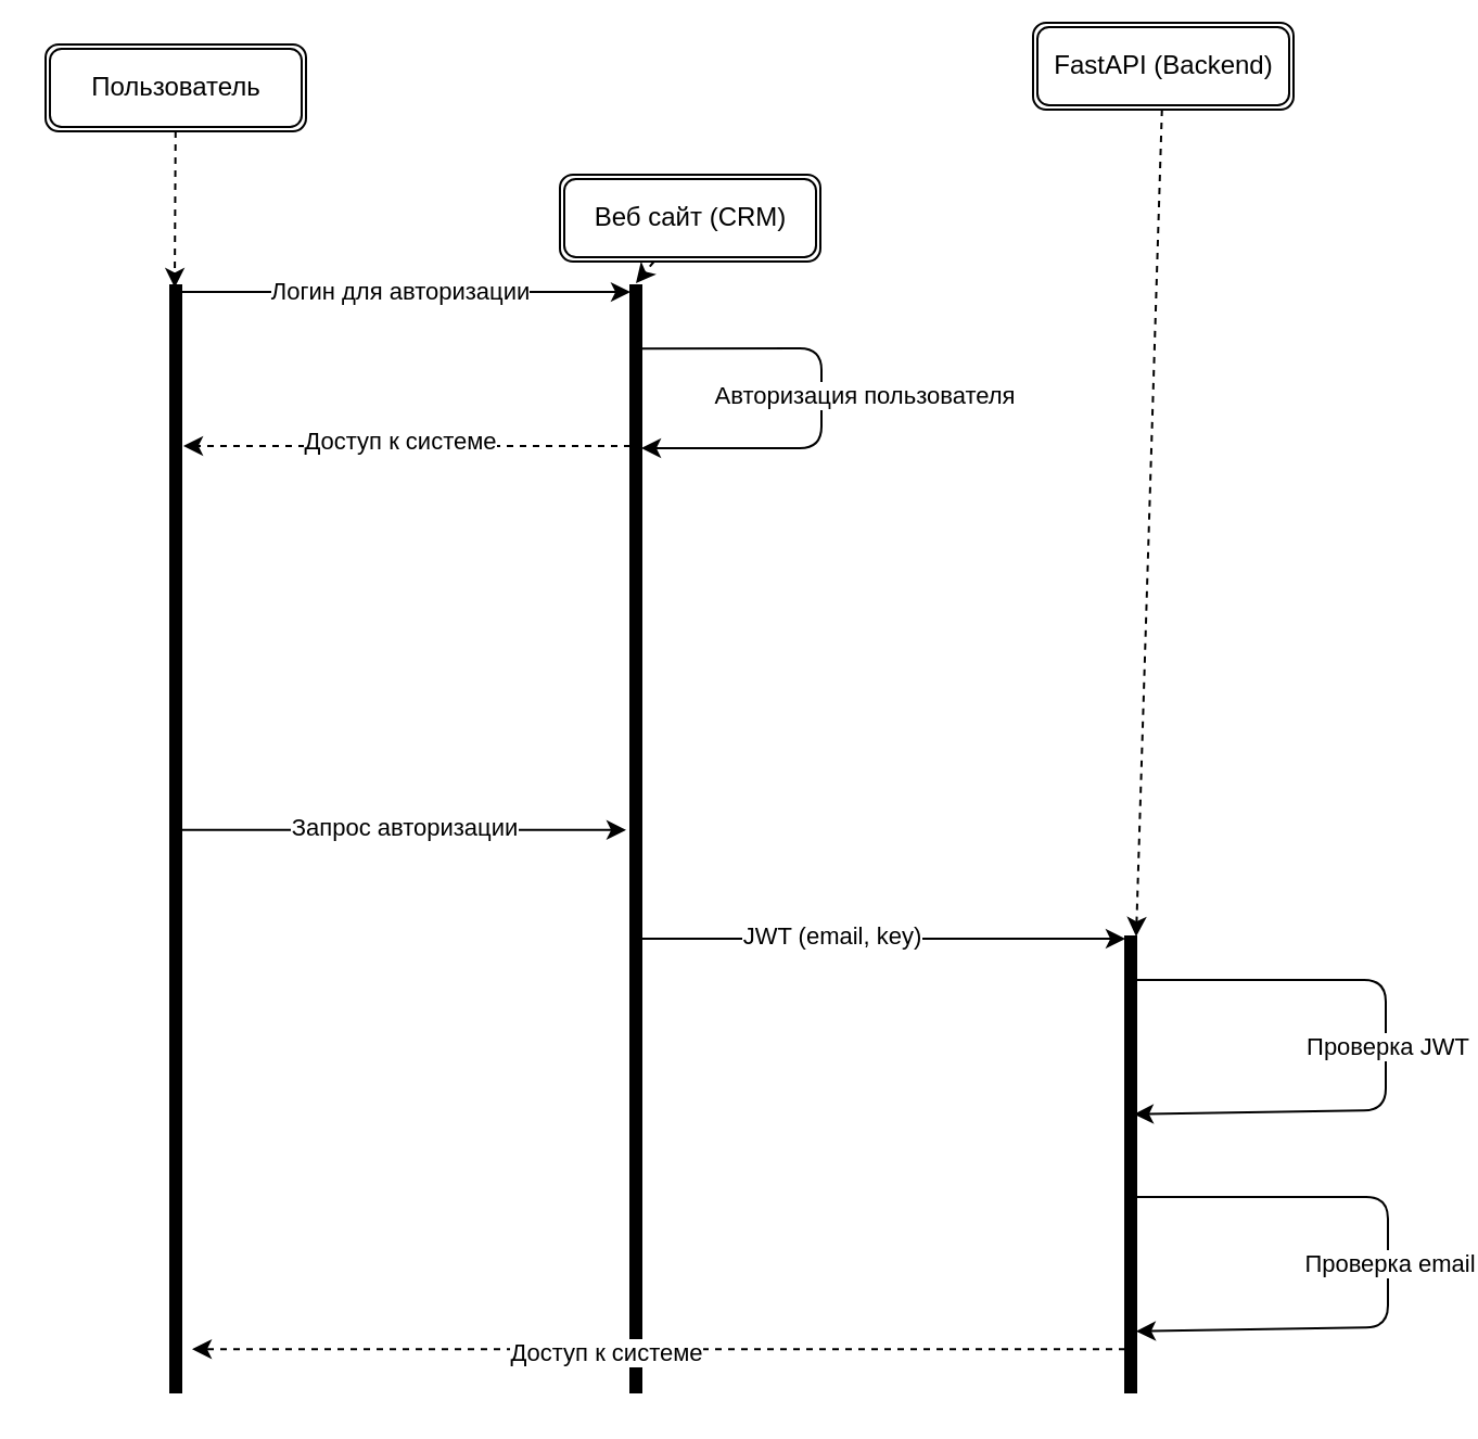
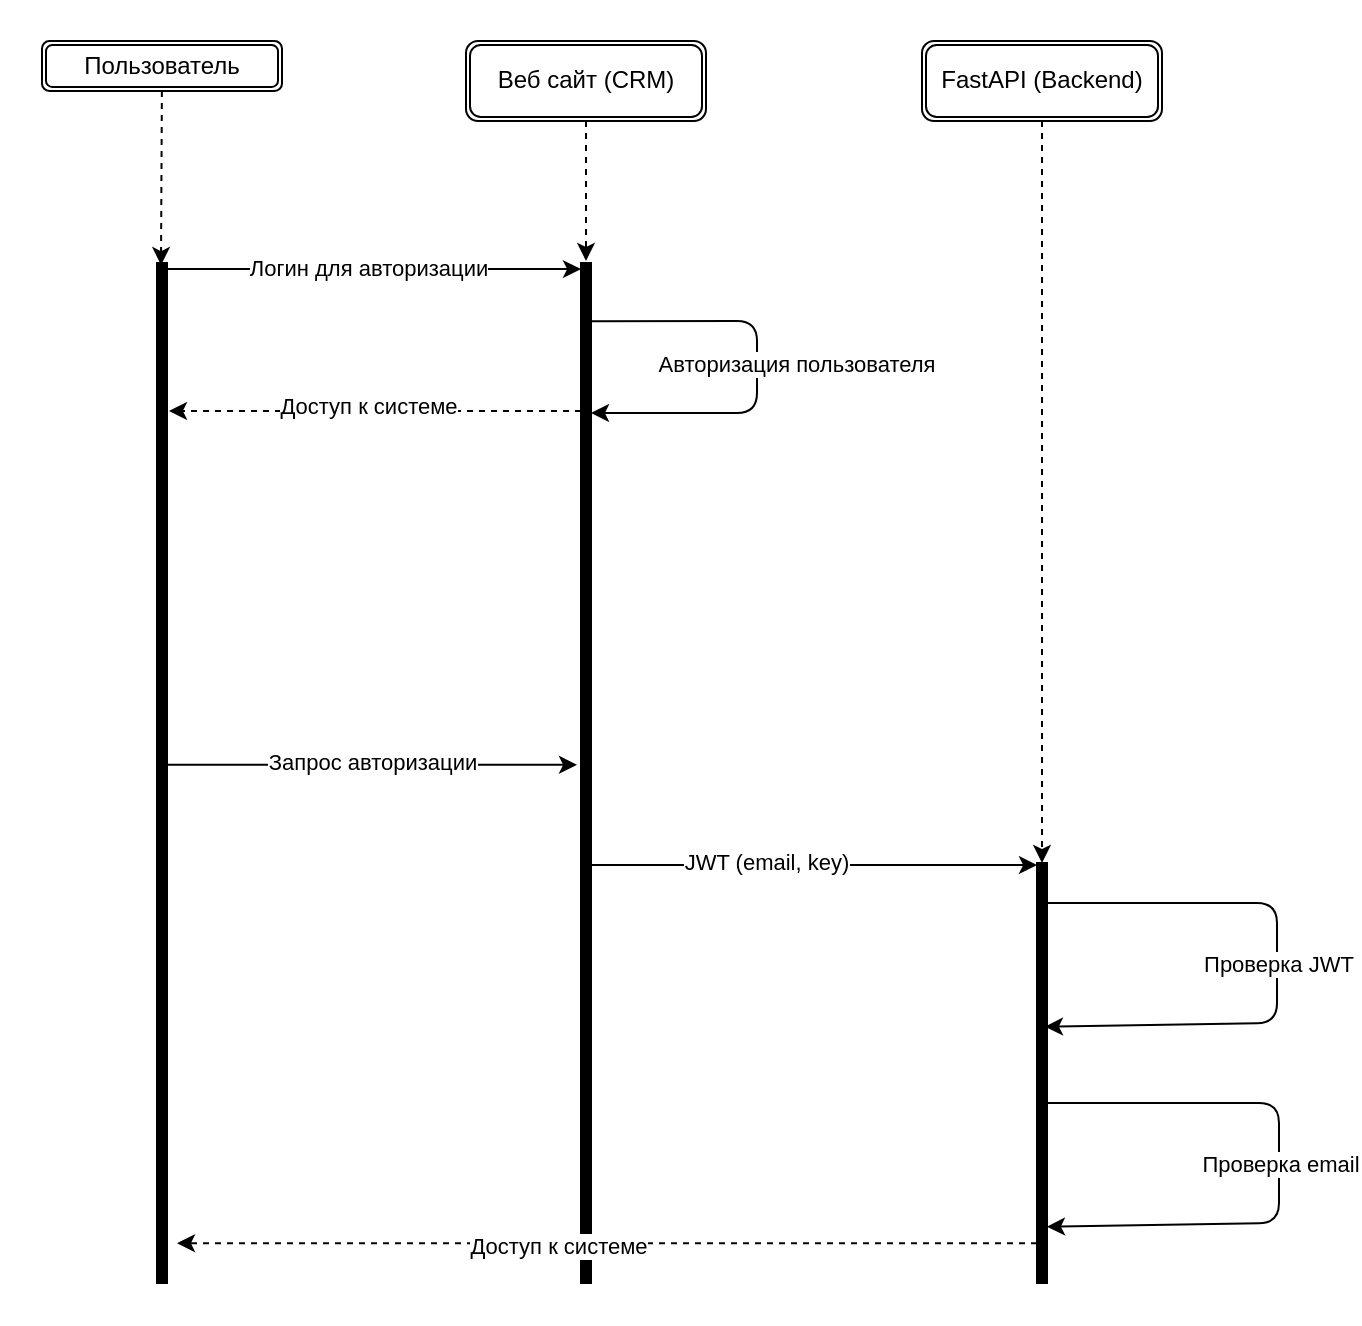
  <mxCell id="0" />
  <mxCell id="1" parent="0" />
  <mxCell id="2" style="edgeStyle=none;html=1;entryX=0;entryY=0.006;entryDx=0;entryDy=0;entryPerimeter=0;" edge="1" parent="1" source="6" target="13"><mxGeometry relative="1" as="geometry" /></mxCell>
  <mxCell id="3" value="Логин для авторизации" style="edgeLabel;html=1;align=center;verticalAlign=middle;resizable=0;points=[];" vertex="1" connectable="0" parent="2"><mxGeometry x="-0.169" y="1" relative="1" as="geometry"><mxPoint x="14" as="offset" /></mxGeometry></mxCell>
  <mxCell id="4" style="edgeStyle=none;html=1;entryX=-0.4;entryY=0.492;entryDx=0;entryDy=0;entryPerimeter=0;" edge="1" parent="1" source="6" target="13"><mxGeometry relative="1" as="geometry" /></mxCell>
  <mxCell id="5" value="Запрос авторизации" style="edgeLabel;html=1;align=center;verticalAlign=middle;resizable=0;points=[];" vertex="1" connectable="0" parent="4"><mxGeometry x="0.202" y="1" relative="1" as="geometry"><mxPoint x="-21" as="offset" /></mxGeometry></mxCell>
  <mxCell id="6" value="" style="html=1;points=[];perimeter=orthogonalPerimeter;fillColor=strokeColor;" vertex="1" parent="1"><mxGeometry x="78" y="131" width="5" height="510" as="geometry" /></mxCell>
  <mxCell id="7" style="edgeStyle=none;html=1;entryX=1.2;entryY=0.145;entryDx=0;entryDy=0;entryPerimeter=0;dashed=1;" edge="1" parent="1" source="13" target="6"><mxGeometry relative="1" as="geometry" /></mxCell>
  <mxCell id="8" value="Доступ к системе" style="edgeLabel;html=1;align=center;verticalAlign=middle;resizable=0;points=[];" vertex="1" connectable="0" parent="7"><mxGeometry x="0.247" y="-2" relative="1" as="geometry"><mxPoint x="21" as="offset" /></mxGeometry></mxCell>
  <mxCell id="9" style="edgeStyle=none;html=1;entryX=1;entryY=0.147;entryDx=0;entryDy=0;entryPerimeter=0;exitX=1;exitY=0.057;exitDx=0;exitDy=0;exitPerimeter=0;" edge="1" parent="1" source="13" target="13"><mxGeometry relative="1" as="geometry"><mxPoint x="468" y="271" as="targetPoint" /><Array as="points"><mxPoint x="378" y="160" /><mxPoint x="378" y="206" /></Array></mxGeometry></mxCell>
  <mxCell id="10" value="Авторизация пользователя" style="edgeLabel;html=1;align=center;verticalAlign=middle;resizable=0;points=[];" vertex="1" connectable="0" parent="9"><mxGeometry x="-0.72" y="-1" relative="1" as="geometry"><mxPoint x="72" y="20" as="offset" /></mxGeometry></mxCell>
  <mxCell id="11" style="edgeStyle=none;html=1;entryX=0;entryY=0.005;entryDx=0;entryDy=0;entryPerimeter=0;" edge="1" parent="1" source="13" target="18"><mxGeometry relative="1" as="geometry" /></mxCell>
  <mxCell id="12" value="JWT (email, key)" style="edgeLabel;html=1;align=center;verticalAlign=middle;resizable=0;points=[];" vertex="1" connectable="0" parent="11"><mxGeometry x="-0.217" y="2" relative="1" as="geometry"><mxPoint as="offset" /></mxGeometry></mxCell>
  <mxCell id="13" value="" style="html=1;points=[];perimeter=orthogonalPerimeter;fillColor=strokeColor;" vertex="1" parent="1"><mxGeometry x="290" y="131" width="5" height="510" as="geometry" /></mxCell>
  <mxCell id="14" style="edgeStyle=none;html=1;entryX=0.8;entryY=0.39;entryDx=0;entryDy=0;entryPerimeter=0;" edge="1" parent="1" target="18"><mxGeometry relative="1" as="geometry"><mxPoint x="678" y="536" as="targetPoint" /><mxPoint x="522" y="451" as="sourcePoint" /><Array as="points"><mxPoint x="578" y="451" /><mxPoint x="638" y="451" /><mxPoint x="638" y="471" /><mxPoint x="638" y="511" /></Array></mxGeometry></mxCell>
  <mxCell id="15" value="Проверка JWT" style="edgeLabel;html=1;align=center;verticalAlign=middle;resizable=0;points=[];" vertex="1" connectable="0" parent="14"><mxGeometry x="-0.733" relative="1" as="geometry"><mxPoint x="77" y="30" as="offset" /></mxGeometry></mxCell>
  <mxCell id="16" style="edgeStyle=none;html=1;entryX=2;entryY=0.961;entryDx=0;entryDy=0;entryPerimeter=0;dashed=1;" edge="1" parent="1" source="18" target="6"><mxGeometry relative="1" as="geometry" /></mxCell>
  <mxCell id="17" value="Доступ к системе" style="edgeLabel;html=1;align=center;verticalAlign=middle;resizable=0;points=[];" vertex="1" connectable="0" parent="16"><mxGeometry x="-0.242" y="1" relative="1" as="geometry"><mxPoint x="-77" as="offset" /></mxGeometry></mxCell>
  <mxCell id="18" value="" style="html=1;points=[];perimeter=orthogonalPerimeter;fillColor=strokeColor;" vertex="1" parent="1"><mxGeometry x="518" y="431" width="5" height="210" as="geometry" /></mxCell>
  <mxCell id="19" style="edgeStyle=none;html=1;entryX=0.8;entryY=0.39;entryDx=0;entryDy=0;entryPerimeter=0;" edge="1" parent="1"><mxGeometry relative="1" as="geometry"><mxPoint x="523" y="612.9" as="targetPoint" /><mxPoint x="523" y="551" as="sourcePoint" /><Array as="points"><mxPoint x="579" y="551" /><mxPoint x="639" y="551" /><mxPoint x="639" y="571" /><mxPoint x="639" y="611" /></Array></mxGeometry></mxCell>
  <mxCell id="20" value="Проверка email" style="edgeLabel;html=1;align=center;verticalAlign=middle;resizable=0;points=[];" vertex="1" connectable="0" parent="19"><mxGeometry x="-0.733" relative="1" as="geometry"><mxPoint x="77" y="30" as="offset" /></mxGeometry></mxCell>
  <mxCell id="21" style="edgeStyle=none;html=1;entryX=0.4;entryY=0.002;entryDx=0;entryDy=0;entryPerimeter=0;dashed=1;" edge="1" parent="1" source="22" target="6"><mxGeometry relative="1" as="geometry" /></mxCell>
- <mxCell id="22" value="Пользователь" style="shape=ext;double=1;rounded=1;whiteSpace=wrap;html=1;" vertex="1" parent="1"><mxGeometry x="20.5" y="20" width="120" height="40" as="geometry" /></mxCell>
+ <mxCell id="22" value="Пользователь" style="shape=ext;double=1;rounded=1;whiteSpace=wrap;html=1;" vertex="1" parent="1"><mxGeometry x="20.5" y="20" width="120" height="25" as="geometry" /></mxCell>
  <mxCell id="23" style="edgeStyle=none;html=1;entryX=0.5;entryY=-0.002;entryDx=0;entryDy=0;entryPerimeter=0;dashed=1;" edge="1" parent="1" source="24" target="13"><mxGeometry relative="1" as="geometry" /></mxCell>
- <mxCell id="24" value="Веб сайт (CRM)" style="shape=ext;double=1;rounded=1;whiteSpace=wrap;html=1;" vertex="1" parent="1"><mxGeometry x="257.5" y="80" width="120" height="40" as="geometry" /></mxCell>
+ <mxCell id="24" value="Веб сайт (CRM)" style="shape=ext;double=1;rounded=1;whiteSpace=wrap;html=1;" vertex="1" parent="1"><mxGeometry x="232.5" y="20" width="120" height="40" as="geometry" /></mxCell>
  <mxCell id="25" style="edgeStyle=none;html=1;dashed=1;" edge="1" parent="1" source="26" target="18"><mxGeometry relative="1" as="geometry" /></mxCell>
- <mxCell id="26" value="FastAPI (Backend)" style="shape=ext;double=1;rounded=1;whiteSpace=wrap;html=1;" vertex="1" parent="1"><mxGeometry x="475.5" y="10" width="120" height="40" as="geometry" /></mxCell>
+ <mxCell id="26" value="FastAPI (Backend)" style="shape=ext;double=1;rounded=1;whiteSpace=wrap;html=1;" vertex="1" parent="1"><mxGeometry x="460.5" y="20" width="120" height="40" as="geometry" /></mxCell>
